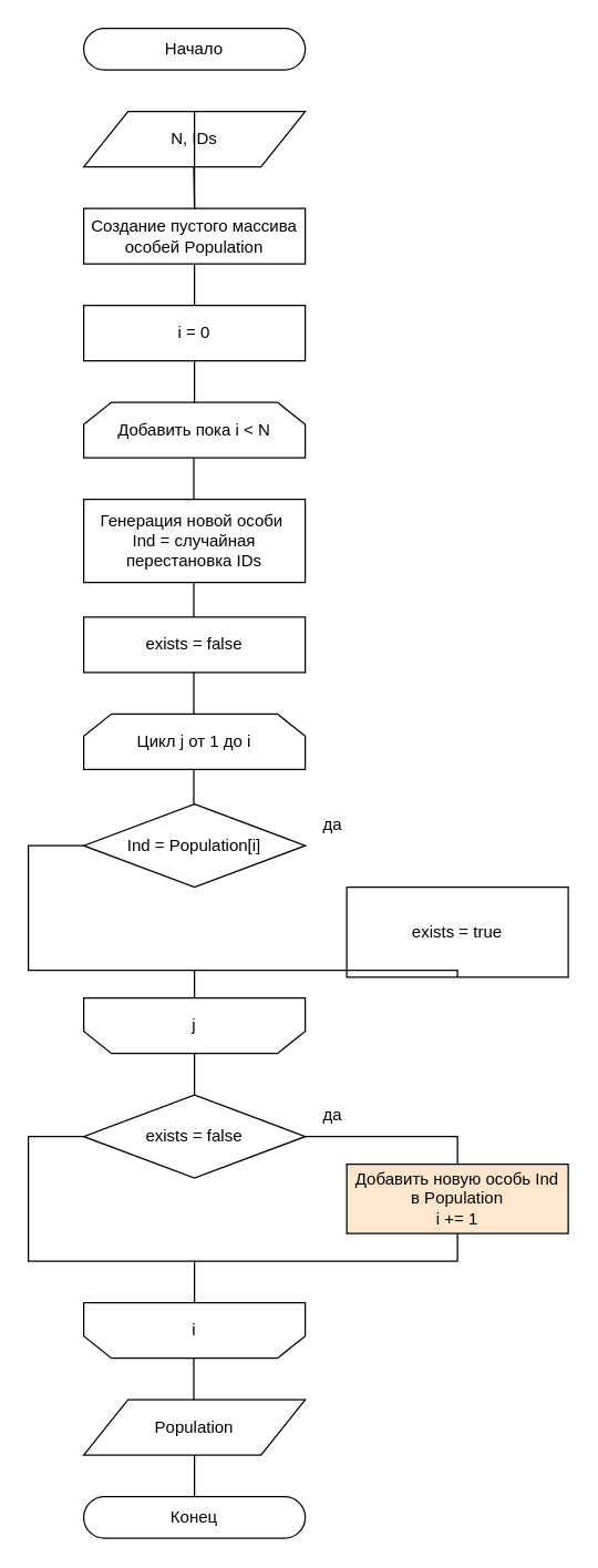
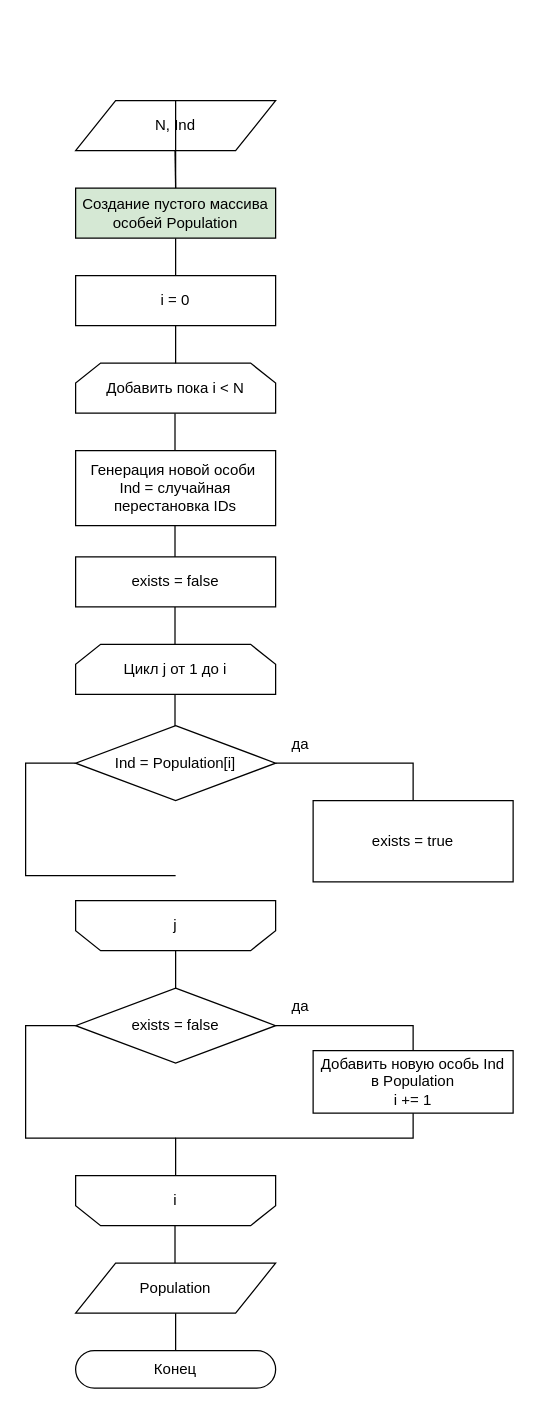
  <mxCell id="0" />
  <mxCell id="1" parent="0" />
- <mxCell id="2" value="Начало" style="html=1;dashed=0;whiteSpace=wrap;shape=mxgraph.dfd.start" vertex="1" parent="1"><mxGeometry x="60" y="20" width="160" height="30" as="geometry" /></mxCell>
- <mxCell id="3" value="&lt;div&gt;N, IDs&lt;/div&gt;" style="shape=parallelogram;perimeter=parallelogramPerimeter;whiteSpace=wrap;html=1;dashed=0;" vertex="1" parent="1"><mxGeometry x="60" y="80" width="160" height="40" as="geometry" /></mxCell>
+ <mxCell id="3" value="&lt;div&gt;N, Ind&lt;/div&gt;" style="shape=parallelogram;perimeter=parallelogramPerimeter;whiteSpace=wrap;html=1;dashed=0;" vertex="1" parent="1"><mxGeometry x="60" y="80" width="160" height="40" as="geometry" /></mxCell>
  <mxCell id="4" value="" style="endArrow=none;html=1;rounded=0;exitX=0.5;exitY=0;exitDx=0;exitDy=0;" edge="1" parent="1" source="3" target="8"><mxGeometry width="50" height="50" relative="1" as="geometry"><mxPoint x="160" y="170" as="sourcePoint" /><mxPoint x="210" y="120" as="targetPoint" /></mxGeometry></mxCell>
  <mxCell id="5" value="" style="endArrow=none;html=1;rounded=0;entryX=0.5;entryY=0.5;entryDx=0;entryDy=15;entryPerimeter=0;exitX=0.5;exitY=0;exitDx=0;exitDy=0;" edge="1" parent="1" source="8"><mxGeometry width="50" height="50" relative="1" as="geometry"><mxPoint x="139.5" y="150" as="sourcePoint" /><mxPoint x="139.5" y="120" as="targetPoint" /></mxGeometry></mxCell>
  <mxCell id="6" value="" style="endArrow=none;html=1;rounded=0;entryX=0.5;entryY=0.5;entryDx=0;entryDy=15;entryPerimeter=0;exitX=0.5;exitY=0;exitDx=0;exitDy=0;" edge="1" parent="1"><mxGeometry width="50" height="50" relative="1" as="geometry"><mxPoint x="140" y="220" as="sourcePoint" /><mxPoint x="139.5" y="190" as="targetPoint" /><Array as="points"><mxPoint x="140" y="190" /></Array></mxGeometry></mxCell>
  <mxCell id="7" value="" style="endArrow=none;html=1;rounded=0;entryX=0.5;entryY=0.5;entryDx=0;entryDy=15;entryPerimeter=0;exitX=0.5;exitY=0;exitDx=0;exitDy=0;" edge="1" parent="1" target="8"><mxGeometry width="50" height="50" relative="1" as="geometry"><mxPoint x="139.5" y="150" as="sourcePoint" /><mxPoint x="139.5" y="120" as="targetPoint" /></mxGeometry></mxCell>
- <mxCell id="8" value="Cоздание пустого массива особей Population" style="rounded=0;whiteSpace=wrap;html=1;" vertex="1" parent="1"><mxGeometry x="60" y="150" width="160" height="40" as="geometry" /></mxCell>
+ <mxCell id="8" value="Cоздание пустого массива особей Population" style="rounded=0;whiteSpace=wrap;html=1;fillColor=#d5e8d4;" vertex="1" parent="1"><mxGeometry x="60" y="150" width="160" height="40" as="geometry" /></mxCell>
  <mxCell id="9" value="" style="endArrow=none;html=1;rounded=0;entryX=0.5;entryY=0.5;entryDx=0;entryDy=15;entryPerimeter=0;exitX=0.5;exitY=0;exitDx=0;exitDy=0;" edge="1" parent="1"><mxGeometry width="50" height="50" relative="1" as="geometry"><mxPoint x="139.5" y="360" as="sourcePoint" /><mxPoint x="139.5" y="330" as="targetPoint" /></mxGeometry></mxCell>
  <mxCell id="10" value="" style="endArrow=none;html=1;rounded=0;entryX=0.5;entryY=0.5;entryDx=0;entryDy=15;entryPerimeter=0;exitX=0.5;exitY=0;exitDx=0;exitDy=0;" edge="1" parent="1"><mxGeometry width="50" height="50" relative="1" as="geometry"><mxPoint x="139.5" y="450" as="sourcePoint" /><mxPoint x="139.5" y="420" as="targetPoint" /></mxGeometry></mxCell>
  <mxCell id="11" value="" style="endArrow=none;html=1;rounded=0;entryX=0.5;entryY=0.5;entryDx=0;entryDy=15;entryPerimeter=0;exitX=0.5;exitY=0;exitDx=0;exitDy=0;" edge="1" parent="1" target="12"><mxGeometry width="50" height="50" relative="1" as="geometry"><mxPoint x="139.5" y="290" as="sourcePoint" /><mxPoint x="139.5" y="260" as="targetPoint" /></mxGeometry></mxCell>
  <mxCell id="12" value="Добавить пока i &amp;lt; N" style="shape=loopLimit;whiteSpace=wrap;html=1;" vertex="1" parent="1"><mxGeometry x="60" y="290" width="160" height="40" as="geometry" /></mxCell>
  <mxCell id="13" value="&lt;div&gt;i = 0&lt;br&gt;&lt;/div&gt;" style="rounded=0;whiteSpace=wrap;html=1;" vertex="1" parent="1"><mxGeometry x="60" y="220" width="160" height="40" as="geometry" /></mxCell>
  <mxCell id="14" value="" style="endArrow=none;html=1;rounded=0;entryX=0.5;entryY=0.5;entryDx=0;entryDy=15;entryPerimeter=0;exitX=0.5;exitY=0;exitDx=0;exitDy=0;" edge="1" parent="1"><mxGeometry width="50" height="50" relative="1" as="geometry"><mxPoint x="139.5" y="585" as="sourcePoint" /><mxPoint x="139.5" y="555" as="targetPoint" /></mxGeometry></mxCell>
  <mxCell id="15" value="" style="endArrow=none;html=1;rounded=0;entryX=0.5;entryY=0.5;entryDx=0;entryDy=15;entryPerimeter=0;exitX=0.5;exitY=0;exitDx=0;exitDy=0;" edge="1" parent="1" target="16"><mxGeometry width="50" height="50" relative="1" as="geometry"><mxPoint x="139.5" y="515" as="sourcePoint" /><mxPoint x="139.5" y="485" as="targetPoint" /></mxGeometry></mxCell>
  <mxCell id="16" value="Цикл j от 1 до i" style="shape=loopLimit;whiteSpace=wrap;html=1;" vertex="1" parent="1"><mxGeometry x="60" y="515" width="160" height="40" as="geometry" /></mxCell>
  <mxCell id="17" value="exists = false" style="rounded=0;whiteSpace=wrap;html=1;" vertex="1" parent="1"><mxGeometry x="60" y="445" width="160" height="40" as="geometry" /></mxCell>
  <mxCell id="18" value="Ind = Population[i]" style="rhombus;whiteSpace=wrap;html=1;" vertex="1" parent="1"><mxGeometry x="60" y="580" width="160" height="60" as="geometry" /></mxCell>
  <mxCell id="19" value="Генерация новой особи&amp;nbsp;&lt;div&gt;Ind = случайная перестановка IDs&lt;/div&gt;" style="rounded=0;whiteSpace=wrap;html=1;" vertex="1" parent="1"><mxGeometry x="60" y="360" width="160" height="60" as="geometry" /></mxCell>
  <mxCell id="20" value="exists = true" style="rounded=0;whiteSpace=wrap;html=1;" vertex="1" parent="1"><mxGeometry x="250" y="640" width="160" height="65" as="geometry" /></mxCell>
  <mxCell id="21" value="" style="endArrow=none;html=1;rounded=0;entryX=0.5;entryY=0.5;entryDx=0;entryDy=15;entryPerimeter=0;exitX=0.5;exitY=0;exitDx=0;exitDy=0;" edge="1" parent="1"><mxGeometry width="50" height="50" relative="1" as="geometry"><mxPoint x="140" y="790" as="sourcePoint" /><mxPoint x="140" y="760" as="targetPoint" /></mxGeometry></mxCell>
  <mxCell id="22" value="j" style="shape=loopLimit;whiteSpace=wrap;html=1;direction=west;" vertex="1" parent="1"><mxGeometry x="60" y="720" width="160" height="40" as="geometry" /></mxCell>
  <mxCell id="23" value="i" style="shape=loopLimit;whiteSpace=wrap;html=1;direction=west;" vertex="1" parent="1"><mxGeometry x="60" y="940" width="160" height="40" as="geometry" /></mxCell>
  <mxCell id="24" value="Population" style="shape=parallelogram;perimeter=parallelogramPerimeter;whiteSpace=wrap;html=1;dashed=0;" vertex="1" parent="1"><mxGeometry x="60" y="1010" width="160" height="40" as="geometry" /></mxCell>
  <mxCell id="25" value="Конец" style="html=1;dashed=0;whiteSpace=wrap;shape=mxgraph.dfd.start" vertex="1" parent="1"><mxGeometry x="60" y="1080" width="160" height="30" as="geometry" /></mxCell>
  <mxCell id="26" value="" style="endArrow=none;html=1;rounded=0;entryX=0.5;entryY=0.5;entryDx=0;entryDy=15;entryPerimeter=0;exitX=0.5;exitY=0;exitDx=0;exitDy=0;" edge="1" parent="1"><mxGeometry width="50" height="50" relative="1" as="geometry"><mxPoint x="139.5" y="1010" as="sourcePoint" /><mxPoint x="139.5" y="980" as="targetPoint" /></mxGeometry></mxCell>
  <mxCell id="27" value="" style="endArrow=none;html=1;rounded=0;entryX=0.5;entryY=0.5;entryDx=0;entryDy=15;entryPerimeter=0;exitX=0.5;exitY=0;exitDx=0;exitDy=0;" edge="1" parent="1"><mxGeometry width="50" height="50" relative="1" as="geometry"><mxPoint x="140" y="1080" as="sourcePoint" /><mxPoint x="140" y="1050" as="targetPoint" /></mxGeometry></mxCell>
  <mxCell id="28" value="exists = false" style="rhombus;whiteSpace=wrap;html=1;" vertex="1" parent="1"><mxGeometry x="60" y="790" width="160" height="60" as="geometry" /></mxCell>
- <mxCell id="29" value="Добавить новую особь Ind&lt;div&gt;&amp;nbsp;в Population&amp;nbsp;&lt;div&gt;i += 1&lt;/div&gt;&lt;/div&gt;" style="rounded=0;whiteSpace=wrap;html=1;fillColor=#ffe6cc;" vertex="1" parent="1"><mxGeometry x="250" y="840" width="160" height="50" as="geometry" /></mxCell>
+ <mxCell id="29" value="Добавить новую особь Ind&lt;div&gt;&amp;nbsp;в Population&amp;nbsp;&lt;div&gt;i += 1&lt;/div&gt;&lt;/div&gt;" style="rounded=0;whiteSpace=wrap;html=1;" vertex="1" parent="1"><mxGeometry x="250" y="840" width="160" height="50" as="geometry" /></mxCell>
  <mxCell id="30" value="" style="endArrow=none;html=1;rounded=0;entryX=0.5;entryY=0.5;entryDx=0;entryDy=15;entryPerimeter=0;exitX=0.5;exitY=0;exitDx=0;exitDy=0;" edge="1" parent="1"><mxGeometry width="50" height="50" relative="1" as="geometry"><mxPoint x="140" y="290" as="sourcePoint" /><mxPoint x="140" y="260" as="targetPoint" /><Array as="points" /></mxGeometry></mxCell>
  <mxCell id="31" value="" style="endArrow=none;html=1;rounded=0;entryX=0.5;entryY=0.5;entryDx=0;entryDy=15;entryPerimeter=0;exitX=0.5;exitY=0;exitDx=0;exitDy=0;" edge="1" parent="1"><mxGeometry width="50" height="50" relative="1" as="geometry"><mxPoint x="139.5" y="515" as="sourcePoint" /><mxPoint x="139.5" y="485" as="targetPoint" /></mxGeometry></mxCell>
- <mxCell id="33" value="" style="endArrow=none;html=1;rounded=0;entryX=0.5;entryY=1;entryDx=0;entryDy=0;exitX=0.5;exitY=1;exitDx=0;exitDy=0;" edge="1" parent="1" source="22" target="20"><mxGeometry width="50" height="50" relative="1" as="geometry"><mxPoint x="110" y="780" as="sourcePoint" /><mxPoint x="160" y="730" as="targetPoint" /><Array as="points"><mxPoint x="140" y="700" /><mxPoint x="330" y="700" /></Array></mxGeometry></mxCell>
+ <mxCell id="32" value="" style="endArrow=none;html=1;rounded=0;entryX=1;entryY=0.5;entryDx=0;entryDy=0;exitX=0.5;exitY=0;exitDx=0;exitDy=0;" edge="1" parent="1" source="20" target="18"><mxGeometry width="50" height="50" relative="1" as="geometry"><mxPoint x="110" y="780" as="sourcePoint" /><mxPoint x="160" y="730" as="targetPoint" /><Array as="points"><mxPoint x="330" y="610" /><mxPoint x="220" y="610" /></Array></mxGeometry></mxCell>
  <mxCell id="34" value="да" style="text;html=1;align=center;verticalAlign=middle;whiteSpace=wrap;rounded=0;" vertex="1" parent="1"><mxGeometry x="210" y="580" width="60" height="30" as="geometry" /></mxCell>
  <mxCell id="35" value="" style="endArrow=none;html=1;rounded=0;entryX=0;entryY=0.5;entryDx=0;entryDy=0;" edge="1" parent="1" target="18"><mxGeometry width="50" height="50" relative="1" as="geometry"><mxPoint x="140" y="700" as="sourcePoint" /><mxPoint x="160" y="730" as="targetPoint" /><Array as="points"><mxPoint x="20" y="700" /><mxPoint x="20" y="610" /></Array></mxGeometry></mxCell>
  <mxCell id="36" value="" style="endArrow=none;html=1;rounded=0;entryX=1;entryY=0.5;entryDx=0;entryDy=0;" edge="1" parent="1"><mxGeometry width="50" height="50" relative="1" as="geometry"><mxPoint x="330" y="840" as="sourcePoint" /><mxPoint x="220" y="820" as="targetPoint" /><Array as="points"><mxPoint x="330" y="820" /><mxPoint x="220" y="820" /></Array></mxGeometry></mxCell>
  <mxCell id="37" value="" style="endArrow=none;html=1;rounded=0;entryX=0;entryY=0.5;entryDx=0;entryDy=0;" edge="1" parent="1"><mxGeometry width="50" height="50" relative="1" as="geometry"><mxPoint x="140" y="910" as="sourcePoint" /><mxPoint x="60" y="820" as="targetPoint" /><Array as="points"><mxPoint x="20" y="910" /><mxPoint x="20" y="820" /></Array></mxGeometry></mxCell>
  <mxCell id="38" value="" style="endArrow=none;html=1;rounded=0;entryX=0.5;entryY=1;entryDx=0;entryDy=0;exitX=0.5;exitY=1;exitDx=0;exitDy=0;" edge="1" parent="1" source="23"><mxGeometry width="50" height="50" relative="1" as="geometry"><mxPoint x="140" y="930" as="sourcePoint" /><mxPoint x="330" y="890" as="targetPoint" /><Array as="points"><mxPoint x="140" y="910" /><mxPoint x="330" y="910" /></Array></mxGeometry></mxCell>
  <mxCell id="39" value="да" style="text;html=1;align=center;verticalAlign=middle;whiteSpace=wrap;rounded=0;" vertex="1" parent="1"><mxGeometry x="210" y="790" width="60" height="30" as="geometry" /></mxCell>
